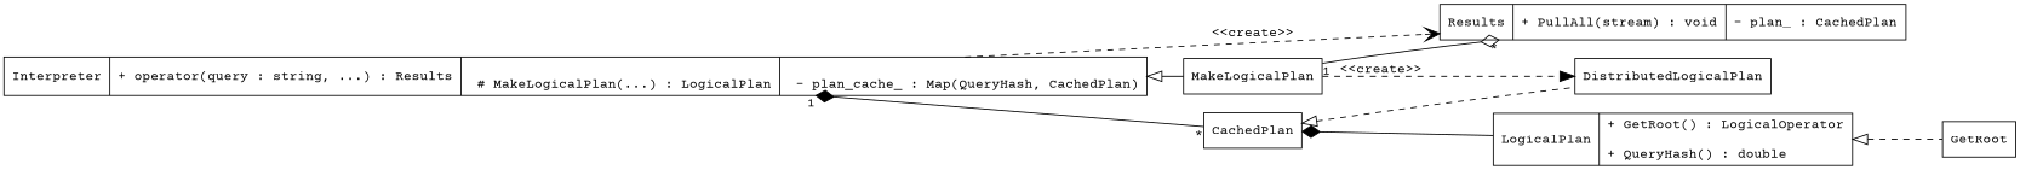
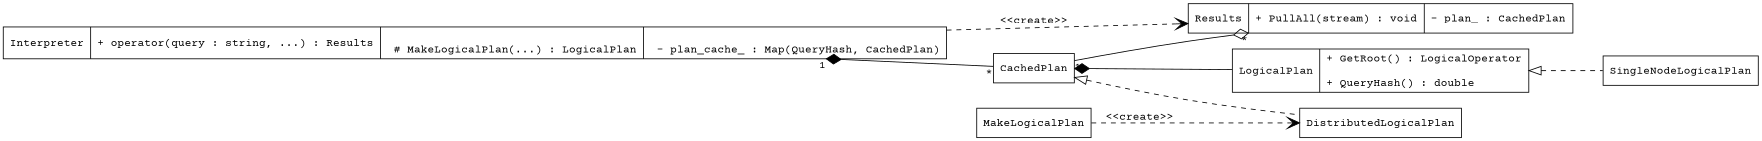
  digraph {
    fontname="Courier Prime"
    rankdir=LR
    node [fontname="Courier Prime" shape=record]
    edge [arrowsize=1.5 arrowtail=empty dir=back fontname="Courier Prime"]
    Interpreter [label="{\N|+ operator(query : string, ...) : Results\l|\n                      # MakeLogicalPlan(...) : LogicalPlan\l|\n                      - plan_cache_ : Map(QueryHash, CachedPlan)\l}"]
    n2 [label=MakeLogicalPlan]
    Results [label="{\N|+ PullAll(stream) : void\l|- plan_ : CachedPlan\l}"]
    CachedPlan
    DistributedLogicalPlan
    LogicalPlan [label="{\N|+ GetRoot() : LogicalOperator\n                      \l+ QueryHash() : double\l}"]
-   SingleNodeLogicalPlan [label=GetRoot]
-   Interpreter -> n2
+   SingleNodeLogicalPlan
    Interpreter -> Results [arrowhead=open dir=forward label="<<create>>" style=dashed]
    Interpreter -> CachedPlan [arrowtail=diamond headlabel="*" taillabel=1]
-   n2 -> DistributedLogicalPlan [arrowhead=normal dir=forward label="<<create>>" style=dashed]
-   n2 -> Results [arrowhead=odiamond dir=forward headlabel="*" taillabel=1]
+   n2 -> DistributedLogicalPlan [arrowhead=open dir=forward label="<<create>>" style=dashed]
+   CachedPlan -> Results [arrowhead=odiamond dir=forward headlabel="*" taillabel=1]
    CachedPlan -> DistributedLogicalPlan [style=dashed]
    CachedPlan -> LogicalPlan [arrowtail=diamond]
    LogicalPlan -> SingleNodeLogicalPlan [style=dashed]
  }
